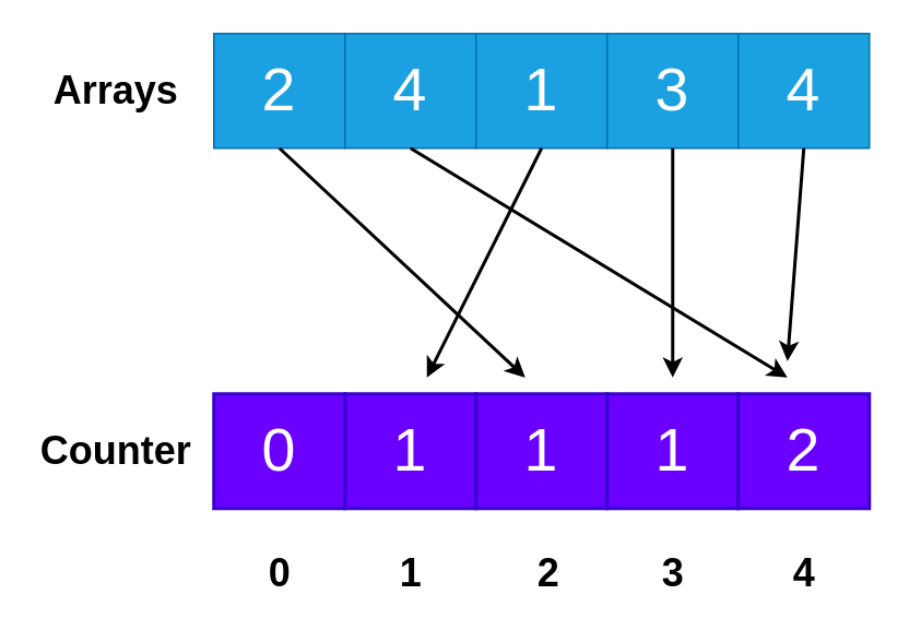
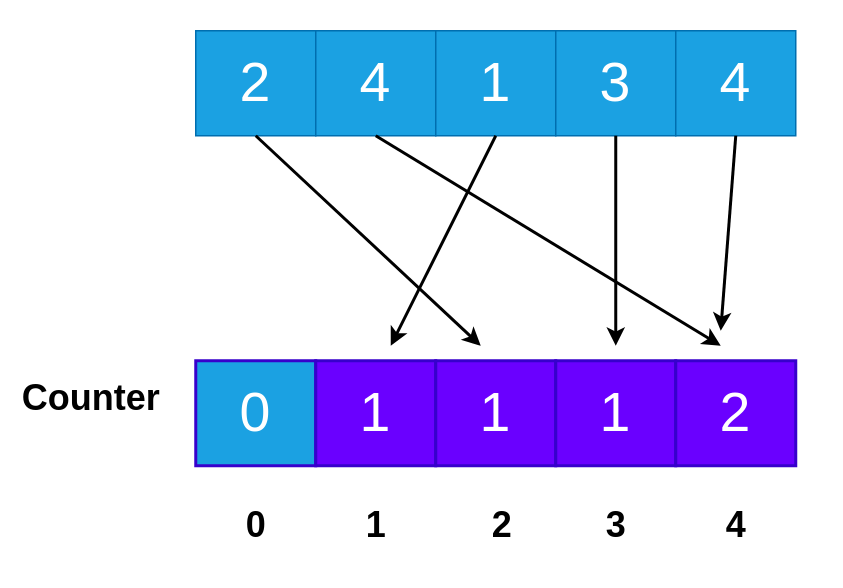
  <mxCell id="0" />
  <mxCell id="1" parent="0" />
  <mxCell id="2" value="&lt;span style=&quot;font-size: 37px&quot;&gt;2&lt;/span&gt;" style="rounded=0;whiteSpace=wrap;html=1;fillColor=#1ba1e2;strokeColor=#006EAF;fontColor=#ffffff;" vertex="1" parent="1"><mxGeometry x="130" y="20" width="80" height="70" as="geometry" /></mxCell>
  <mxCell id="3" value="&lt;span style=&quot;font-size: 37px&quot;&gt;4&lt;/span&gt;" style="rounded=0;whiteSpace=wrap;html=1;fillColor=#1ba1e2;strokeColor=#006EAF;fontColor=#ffffff;" vertex="1" parent="1"><mxGeometry x="210" y="20" width="80" height="70" as="geometry" /></mxCell>
  <mxCell id="4" value="&lt;span style=&quot;font-size: 37px&quot;&gt;1&lt;/span&gt;" style="rounded=0;whiteSpace=wrap;html=1;fillColor=#1ba1e2;strokeColor=#006EAF;fontColor=#ffffff;" vertex="1" parent="1"><mxGeometry x="290" y="20" width="80" height="70" as="geometry" /></mxCell>
  <mxCell id="5" value="&lt;span style=&quot;font-size: 37px&quot;&gt;3&lt;/span&gt;" style="rounded=0;whiteSpace=wrap;html=1;fillColor=#1ba1e2;strokeColor=#006EAF;fontColor=#ffffff;" vertex="1" parent="1"><mxGeometry x="370" y="20" width="80" height="70" as="geometry" /></mxCell>
  <mxCell id="6" value="&lt;span style=&quot;font-size: 37px&quot;&gt;4&lt;/span&gt;" style="rounded=0;whiteSpace=wrap;html=1;fillColor=#1ba1e2;strokeColor=#006EAF;fontColor=#ffffff;" vertex="1" parent="1"><mxGeometry x="450" y="20" width="80" height="70" as="geometry" /></mxCell>
- <mxCell id="7" value="&lt;span style=&quot;font-size: 37px&quot;&gt;0&lt;/span&gt;" style="rounded=0;whiteSpace=wrap;html=1;fillColor=#6a00ff;strokeColor=#3700CC;strokeWidth=2;fontColor=#ffffff;" vertex="1" parent="1"><mxGeometry x="130" y="240" width="80" height="70" as="geometry" /></mxCell>
+ <mxCell id="7" value="&lt;span style=&quot;font-size: 37px&quot;&gt;0&lt;/span&gt;" style="rounded=0;whiteSpace=wrap;html=1;fillColor=#1ba1e2;strokeColor=#3700CC;strokeWidth=2;fontColor=#ffffff;" vertex="1" parent="1"><mxGeometry x="130" y="240" width="80" height="70" as="geometry" /></mxCell>
  <mxCell id="8" value="&lt;span style=&quot;font-size: 37px&quot;&gt;1&lt;/span&gt;" style="rounded=0;whiteSpace=wrap;html=1;fillColor=#6a00ff;strokeColor=#3700CC;strokeWidth=2;fontColor=#ffffff;" vertex="1" parent="1"><mxGeometry x="210" y="240" width="80" height="70" as="geometry" /></mxCell>
  <mxCell id="9" value="&lt;span style=&quot;font-size: 37px&quot;&gt;1&lt;/span&gt;" style="rounded=0;whiteSpace=wrap;html=1;fillColor=#6a00ff;strokeColor=#3700CC;strokeWidth=2;fontColor=#ffffff;" vertex="1" parent="1"><mxGeometry x="290" y="240" width="80" height="70" as="geometry" /></mxCell>
  <mxCell id="10" value="&lt;span style=&quot;font-size: 37px&quot;&gt;1&lt;/span&gt;" style="rounded=0;whiteSpace=wrap;html=1;fillColor=#6a00ff;strokeColor=#3700CC;strokeWidth=2;fontColor=#ffffff;" vertex="1" parent="1"><mxGeometry x="370" y="240" width="80" height="70" as="geometry" /></mxCell>
  <mxCell id="11" value="&lt;span style=&quot;font-size: 37px&quot;&gt;2&lt;/span&gt;" style="rounded=0;whiteSpace=wrap;html=1;fillColor=#6a00ff;strokeColor=#3700CC;strokeWidth=2;fontColor=#ffffff;" vertex="1" parent="1"><mxGeometry x="450" y="240" width="80" height="70" as="geometry" /></mxCell>
- <mxCell id="12" value="Counter" style="text;strokeColor=none;fillColor=none;html=1;fontSize=24;fontStyle=1;verticalAlign=middle;align=center;" vertex="1" parent="1"><mxGeometry x="20" y="255" width="100" height="40" as="geometry" /></mxCell>
- <mxCell id="13" value="Arrays" style="text;strokeColor=none;fillColor=none;html=1;fontSize=24;fontStyle=1;verticalAlign=middle;align=center;" vertex="1" parent="1"><mxGeometry x="20" y="35" width="100" height="40" as="geometry" /></mxCell>
+ <mxCell id="12" value="Counter" style="text;strokeColor=none;fillColor=none;html=1;fontSize=24;fontStyle=1;verticalAlign=middle;align=center;" vertex="1" parent="1"><mxGeometry x="10" y="245" width="100" height="40" as="geometry" /></mxCell>
  <mxCell id="14" value="0&lt;span style=&quot;color: rgba(0 , 0 , 0 , 0) ; font-family: monospace ; font-size: 0px ; font-weight: 400&quot;&gt;%3CmxGraphModel%3E%3Croot%3E%3CmxCell%20id%3D%220%22%2F%3E%3CmxCell%20id%3D%221%22%20parent%3D%220%22%2F%3E%3CmxCell%20id%3D%222%22%20value%3D%22Counter%22%20style%3D%22text%3BstrokeColor%3Dnone%3BfillColor%3Dnone%3Bhtml%3D1%3BfontSize%3D24%3BfontStyle%3D1%3BverticalAlign%3Dmiddle%3Balign%3Dcenter%3B%22%20vertex%3D%221%22%20parent%3D%221%22%3E%3CmxGeometry%20x%3D%22100%22%20y%3D%22745%22%20width%3D%22100%22%20height%3D%2240%22%20as%3D%22geometry%22%2F%3E%3C%2FmxCell%3E%3C%2Froot%3E%3C%2FmxGraphModel%3E&lt;/span&gt;" style="text;strokeColor=none;fillColor=none;html=1;fontSize=24;fontStyle=1;verticalAlign=middle;align=center;" vertex="1" parent="1"><mxGeometry x="120" y="330" width="100" height="40" as="geometry" /></mxCell>
  <mxCell id="15" value="1" style="text;strokeColor=none;fillColor=none;html=1;fontSize=24;fontStyle=1;verticalAlign=middle;align=center;" vertex="1" parent="1"><mxGeometry x="200" y="330" width="100" height="40" as="geometry" /></mxCell>
  <mxCell id="16" value="2" style="text;strokeColor=none;fillColor=none;html=1;fontSize=24;fontStyle=1;verticalAlign=middle;align=center;" vertex="1" parent="1"><mxGeometry x="284" y="330" width="100" height="40" as="geometry" /></mxCell>
  <mxCell id="17" value="3" style="text;strokeColor=none;fillColor=none;html=1;fontSize=24;fontStyle=1;verticalAlign=middle;align=center;" vertex="1" parent="1"><mxGeometry x="360" y="330" width="100" height="40" as="geometry" /></mxCell>
  <mxCell id="18" value="4" style="text;strokeColor=none;fillColor=none;html=1;fontSize=24;fontStyle=1;verticalAlign=middle;align=center;" vertex="1" parent="1"><mxGeometry x="440" y="330" width="100" height="40" as="geometry" /></mxCell>
  <mxCell id="19" value="" style="endArrow=classic;html=1;rounded=0;fontSize=37;strokeWidth=2;exitX=0.5;exitY=1;exitDx=0;exitDy=0;" edge="1" parent="1" source="3"><mxGeometry width="50" height="50" relative="1" as="geometry"><mxPoint x="170" y="100" as="sourcePoint" /><mxPoint x="480" y="230" as="targetPoint" /></mxGeometry></mxCell>
  <mxCell id="20" value="" style="endArrow=classic;html=1;rounded=0;fontSize=37;strokeWidth=2;exitX=0.5;exitY=1;exitDx=0;exitDy=0;" edge="1" parent="1" source="6"><mxGeometry width="50" height="50" relative="1" as="geometry"><mxPoint x="490" y="100" as="sourcePoint" /><mxPoint x="480" y="220" as="targetPoint" /></mxGeometry></mxCell>
  <mxCell id="21" value="" style="endArrow=classic;html=1;rounded=0;fontSize=37;strokeWidth=2;exitX=0.5;exitY=1;exitDx=0;exitDy=0;" edge="1" parent="1" source="5"><mxGeometry width="50" height="50" relative="1" as="geometry"><mxPoint x="400" y="145" as="sourcePoint" /><mxPoint x="410" y="230" as="targetPoint" /></mxGeometry></mxCell>
  <mxCell id="22" value="" style="endArrow=classic;html=1;rounded=0;fontSize=37;strokeWidth=2;exitX=0.5;exitY=1;exitDx=0;exitDy=0;" edge="1" parent="1" source="4"><mxGeometry width="50" height="50" relative="1" as="geometry"><mxPoint x="330" y="100" as="sourcePoint" /><mxPoint x="260" y="230" as="targetPoint" /></mxGeometry></mxCell>
  <mxCell id="23" value="" style="endArrow=classic;html=1;rounded=0;fontSize=37;strokeWidth=2;exitX=0.5;exitY=1;exitDx=0;exitDy=0;" edge="1" parent="1" source="2"><mxGeometry width="50" height="50" relative="1" as="geometry"><mxPoint x="160" y="140" as="sourcePoint" /><mxPoint x="320" y="230" as="targetPoint" /></mxGeometry></mxCell>
